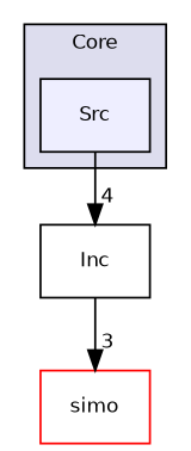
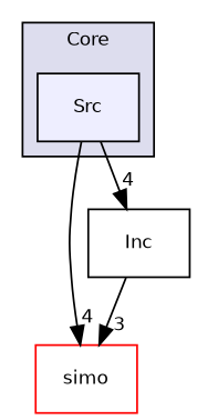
  digraph {
    compound=true
    node [fontname=Helvetica fontsize=10 shape=box style=filled]
    edge [headlabel=4 labeldistance=1.5 labelfontname=Helvetica labelfontsize=10]
    n1 [fillcolor="#eeeeff" label=Src pencolor=black]
    n2 [color=red fillcolor=white label=simo]
    n3 [label=Inc style=""]
    subgraph cluster_1 {
      bgcolor="#ddddee"
      fontname=Helvetica
      fontsize=10
      label=Core
      pencolor=black
      n1
    }
+   n1 -> n2
    n1 -> n3
    n3 -> n2 [headlabel=3]
  }
